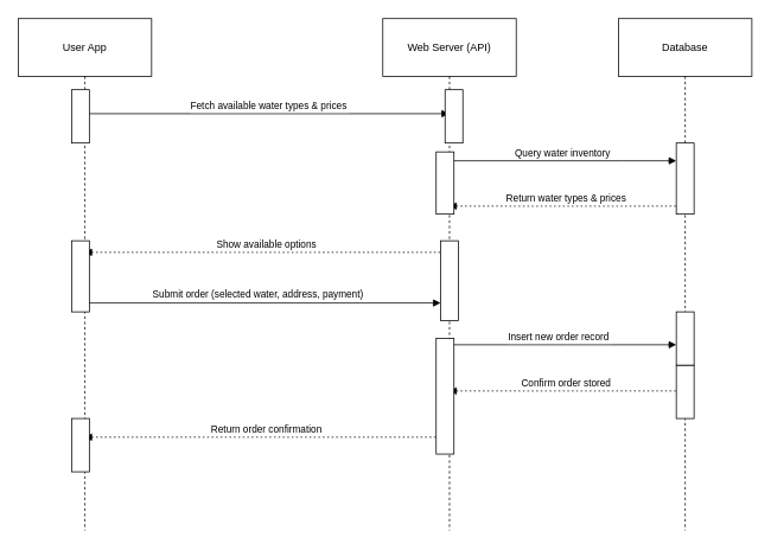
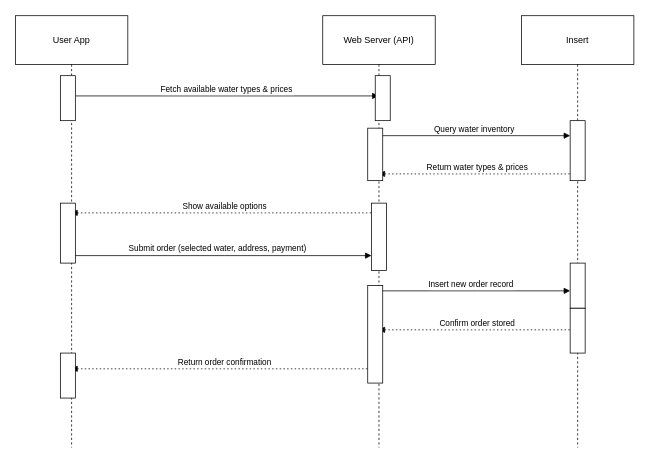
  <mxCell id="0" />
  <mxCell id="1" parent="0" />
  <mxCell id="2" value="User App" style="shape=umlLifeline;perimeter=lifelinePerimeter;whiteSpace=wrap;container=1;dropTarget=0;collapsible=0;recursiveResize=0;outlineConnect=0;portConstraint=eastwest;newEdgeStyle={&quot;edgeStyle&quot;:&quot;elbowEdgeStyle&quot;,&quot;elbow&quot;:&quot;vertical&quot;,&quot;curved&quot;:0,&quot;rounded&quot;:0};size=65;" parent="1" vertex="1"><mxGeometry x="20" y="20" width="150" height="576" as="geometry" /></mxCell>
  <mxCell id="3" value="Web Server (API)" style="shape=umlLifeline;perimeter=lifelinePerimeter;whiteSpace=wrap;container=1;dropTarget=0;collapsible=0;recursiveResize=0;outlineConnect=0;portConstraint=eastwest;newEdgeStyle={&quot;edgeStyle&quot;:&quot;elbowEdgeStyle&quot;,&quot;elbow&quot;:&quot;vertical&quot;,&quot;curved&quot;:0,&quot;rounded&quot;:0};size=65;" parent="1" vertex="1"><mxGeometry x="430" y="20" width="150" height="576" as="geometry" /></mxCell>
- <mxCell id="4" value="Database" style="shape=umlLifeline;perimeter=lifelinePerimeter;whiteSpace=wrap;container=1;dropTarget=0;collapsible=0;recursiveResize=0;outlineConnect=0;portConstraint=eastwest;newEdgeStyle={&quot;edgeStyle&quot;:&quot;elbowEdgeStyle&quot;,&quot;elbow&quot;:&quot;vertical&quot;,&quot;curved&quot;:0,&quot;rounded&quot;:0};size=65;" parent="1" vertex="1"><mxGeometry x="695" y="20" width="150" height="576" as="geometry" /></mxCell>
+ <mxCell id="4" value="Insert" style="shape=umlLifeline;perimeter=lifelinePerimeter;whiteSpace=wrap;container=1;dropTarget=0;collapsible=0;recursiveResize=0;outlineConnect=0;portConstraint=eastwest;newEdgeStyle={&quot;edgeStyle&quot;:&quot;elbowEdgeStyle&quot;,&quot;elbow&quot;:&quot;vertical&quot;,&quot;curved&quot;:0,&quot;rounded&quot;:0};size=65;" parent="1" vertex="1"><mxGeometry x="695" y="20" width="150" height="576" as="geometry" /></mxCell>
  <mxCell id="5" value="Fetch available water types &amp; prices" style="verticalAlign=bottom;edgeStyle=elbowEdgeStyle;elbow=vertical;curved=0;rounded=0;endArrow=block;" parent="1" source="14" target="3" edge="1"><mxGeometry relative="1" as="geometry"><Array as="points"><mxPoint x="309" y="127" /></Array></mxGeometry></mxCell>
  <mxCell id="6" value="Query water inventory" style="verticalAlign=bottom;edgeStyle=elbowEdgeStyle;elbow=vertical;curved=0;rounded=0;endArrow=block;entryX=0;entryY=0.25;entryDx=0;entryDy=0;" parent="1" source="3" target="19" edge="1"><mxGeometry relative="1" as="geometry"><Array as="points"><mxPoint x="700" y="180" /><mxPoint x="750" y="160" /></Array></mxGeometry></mxCell>
  <mxCell id="7" value="Return water types &amp; prices" style="verticalAlign=bottom;edgeStyle=elbowEdgeStyle;elbow=vertical;curved=0;rounded=0;dashed=1;dashPattern=2 3;endArrow=block;" parent="1" source="4" target="3" edge="1"><mxGeometry relative="1" as="geometry"><Array as="points"><mxPoint x="649" y="231" /></Array></mxGeometry></mxCell>
  <mxCell id="8" value="Show available options" style="verticalAlign=bottom;edgeStyle=elbowEdgeStyle;elbow=vertical;curved=0;rounded=0;dashed=1;dashPattern=2 3;endArrow=block;" parent="1" source="3" target="2" edge="1"><mxGeometry relative="1" as="geometry"><Array as="points"><mxPoint x="312" y="283" /></Array></mxGeometry></mxCell>
  <mxCell id="9" value="Submit order (selected water, address, payment)" style="verticalAlign=bottom;edgeStyle=elbowEdgeStyle;elbow=vertical;curved=0;rounded=0;endArrow=block;" parent="1" edge="1"><mxGeometry relative="1" as="geometry"><Array as="points"><mxPoint x="299.5" y="340" /></Array><mxPoint x="85" y="340" as="sourcePoint" /><mxPoint x="495" y="340" as="targetPoint" /></mxGeometry></mxCell>
  <mxCell id="10" value="Insert new order record" style="verticalAlign=bottom;edgeStyle=elbowEdgeStyle;elbow=vertical;curved=0;rounded=0;endArrow=block;" parent="1" edge="1"><mxGeometry relative="1" as="geometry"><Array as="points"><mxPoint x="636.5" y="387" /></Array><mxPoint x="495" y="387" as="sourcePoint" /><mxPoint x="760" y="387" as="targetPoint" /></mxGeometry></mxCell>
  <mxCell id="11" value="Confirm order stored" style="verticalAlign=bottom;edgeStyle=elbowEdgeStyle;elbow=vertical;curved=0;rounded=0;dashed=1;dashPattern=2 3;endArrow=block;" parent="1" source="4" target="3" edge="1"><mxGeometry relative="1" as="geometry"><Array as="points"><mxPoint x="649" y="439" /></Array></mxGeometry></mxCell>
  <mxCell id="12" value="Return order confirmation" style="verticalAlign=bottom;edgeStyle=elbowEdgeStyle;elbow=vertical;curved=0;rounded=0;dashed=1;dashPattern=2 3;endArrow=block;" parent="1" source="3" target="2" edge="1"><mxGeometry relative="1" as="geometry"><Array as="points"><mxPoint x="312" y="491" /></Array></mxGeometry></mxCell>
  <mxCell id="13" value="" style="verticalAlign=bottom;edgeStyle=elbowEdgeStyle;elbow=vertical;curved=0;rounded=0;endArrow=block;" parent="1" source="2" target="14" edge="1"><mxGeometry relative="1" as="geometry"><Array as="points" /><mxPoint x="95" y="127" as="sourcePoint" /><mxPoint x="505" y="127" as="targetPoint" /></mxGeometry></mxCell>
  <mxCell id="14" value="" style="rounded=0;whiteSpace=wrap;html=1;" parent="1" vertex="1"><mxGeometry x="80" y="100" width="20" height="60" as="geometry" /></mxCell>
  <mxCell id="15" value="" style="rounded=0;whiteSpace=wrap;html=1;" parent="1" vertex="1"><mxGeometry x="80" y="270" width="20" height="80" as="geometry" /></mxCell>
  <mxCell id="16" value="" style="rounded=0;whiteSpace=wrap;html=1;" parent="1" vertex="1"><mxGeometry x="80" y="470" width="20" height="60" as="geometry" /></mxCell>
  <mxCell id="17" value="" style="rounded=0;whiteSpace=wrap;html=1;" parent="1" vertex="1"><mxGeometry x="490" y="380" width="20" height="130" as="geometry" /></mxCell>
  <mxCell id="18" value="" style="rounded=0;whiteSpace=wrap;html=1;" parent="1" vertex="1"><mxGeometry x="495" y="270" width="20" height="90" as="geometry" /></mxCell>
  <mxCell id="19" value="" style="rounded=0;whiteSpace=wrap;html=1;" parent="1" vertex="1"><mxGeometry x="760" y="160" width="20" height="80" as="geometry" /></mxCell>
  <mxCell id="20" value="" style="rounded=0;whiteSpace=wrap;html=1;" parent="1" vertex="1"><mxGeometry x="490" y="170" width="20" height="70" as="geometry" /></mxCell>
  <mxCell id="21" value="" style="rounded=0;whiteSpace=wrap;html=1;" parent="1" vertex="1"><mxGeometry x="500" y="100" width="20" height="60" as="geometry" /></mxCell>
  <mxCell id="22" value="" style="rounded=0;whiteSpace=wrap;html=1;" parent="1" vertex="1"><mxGeometry x="760" y="410" width="20" height="60" as="geometry" /></mxCell>
  <mxCell id="23" value="" style="rounded=0;whiteSpace=wrap;html=1;" parent="1" vertex="1"><mxGeometry x="760" y="350" width="20" height="60" as="geometry" /></mxCell>
